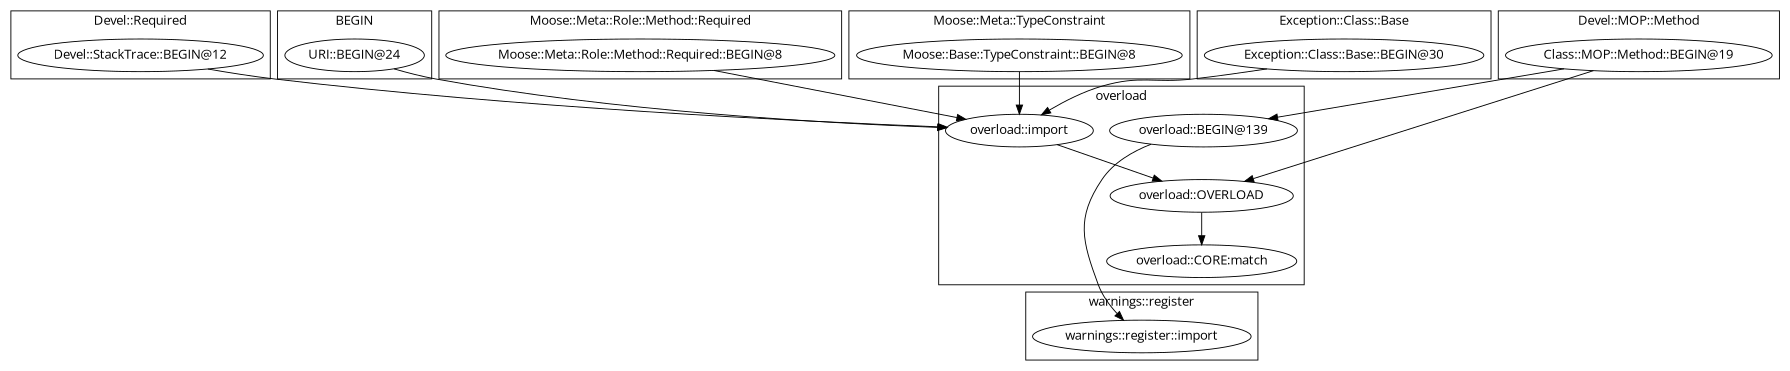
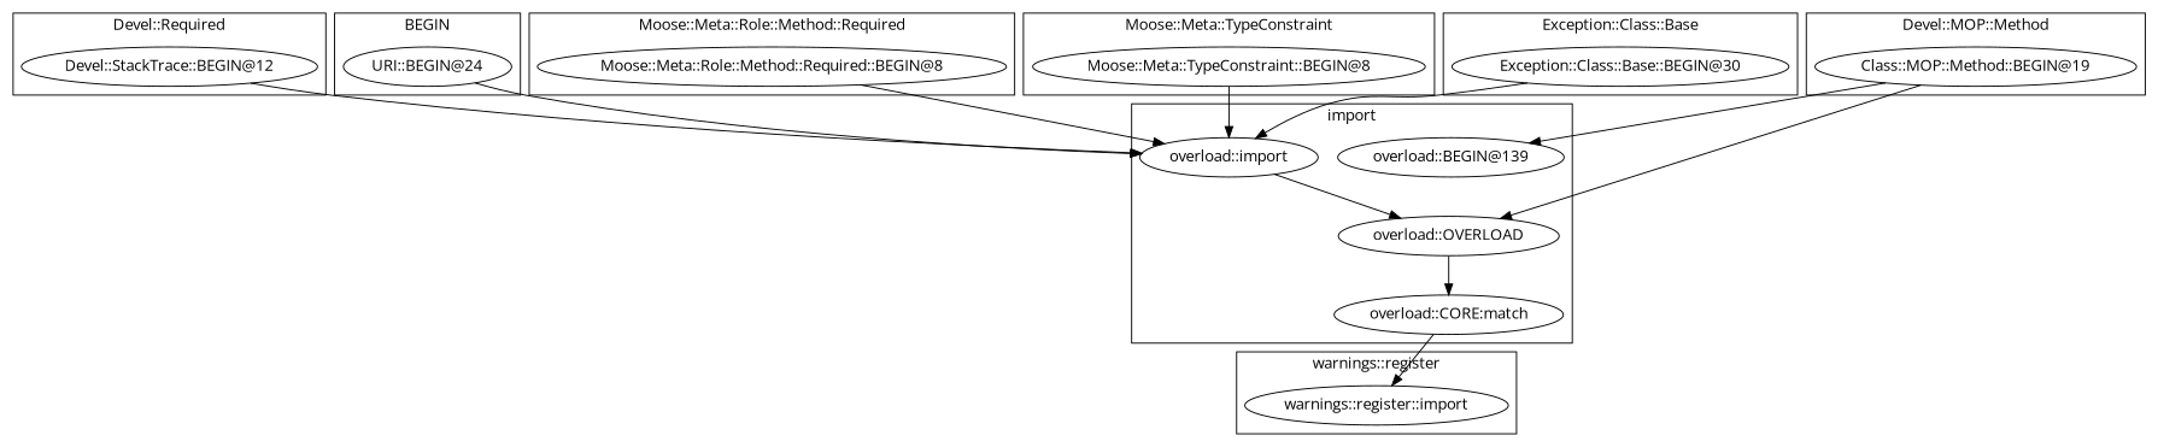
  digraph {
    fontname="Open Sans"
    node [fontname="Open Sans"]
    edge [fontname="Open Sans"]
    "Devel::StackTrace::BEGIN@12"
    "warnings::register::import"
    "URI::BEGIN@24"
    "overload::OVERLOAD"
    "overload::import"
    "overload::BEGIN@139"
    "overload::CORE:match"
    "Moose::Meta::Role::Method::Required::BEGIN@8"
    "Class::MOP::Method::BEGIN@19"
-   "Moose::Meta::TypeConstraint::BEGIN@8" [label="Moose::Base::TypeConstraint::BEGIN@8"]
+   "Moose::Meta::TypeConstraint::BEGIN@8"
    "Exception::Class::Base::BEGIN@30"
    subgraph cluster_1 {
      label="Devel::Required"
      "Devel::StackTrace::BEGIN@12"
    }
    subgraph cluster_2 {
      label="warnings::register"
      "warnings::register::import"
    }
    subgraph cluster_3 {
      label=BEGIN
      "URI::BEGIN@24"
    }
    subgraph cluster_4 {
-     label=overload
+     label=import
      "overload::OVERLOAD"
      "overload::import"
      "overload::BEGIN@139"
      "overload::CORE:match"
    }
    subgraph cluster_5 {
      label="Moose::Meta::Role::Method::Required"
      "Moose::Meta::Role::Method::Required::BEGIN@8"
    }
    subgraph cluster_6 {
      label="Devel::MOP::Method"
      "Class::MOP::Method::BEGIN@19"
    }
    subgraph cluster_7 {
      label="Moose::Meta::TypeConstraint"
      "Moose::Meta::TypeConstraint::BEGIN@8"
    }
    subgraph cluster_8 {
      label="Exception::Class::Base"
      "Exception::Class::Base::BEGIN@30"
    }
    "Devel::StackTrace::BEGIN@12" -> "overload::import"
    "URI::BEGIN@24" -> "overload::import"
    "overload::OVERLOAD" -> "overload::CORE:match"
    "overload::import" -> "overload::OVERLOAD"
-   "overload::BEGIN@139" -> "warnings::register::import"
+   "overload::CORE:match" -> "warnings::register::import"
    "Moose::Meta::Role::Method::Required::BEGIN@8" -> "overload::import"
    "Class::MOP::Method::BEGIN@19" -> "overload::OVERLOAD"
    "Class::MOP::Method::BEGIN@19" -> "overload::BEGIN@139"
    "Moose::Meta::TypeConstraint::BEGIN@8" -> "overload::import"
    "Exception::Class::Base::BEGIN@30" -> "overload::import"
  }
